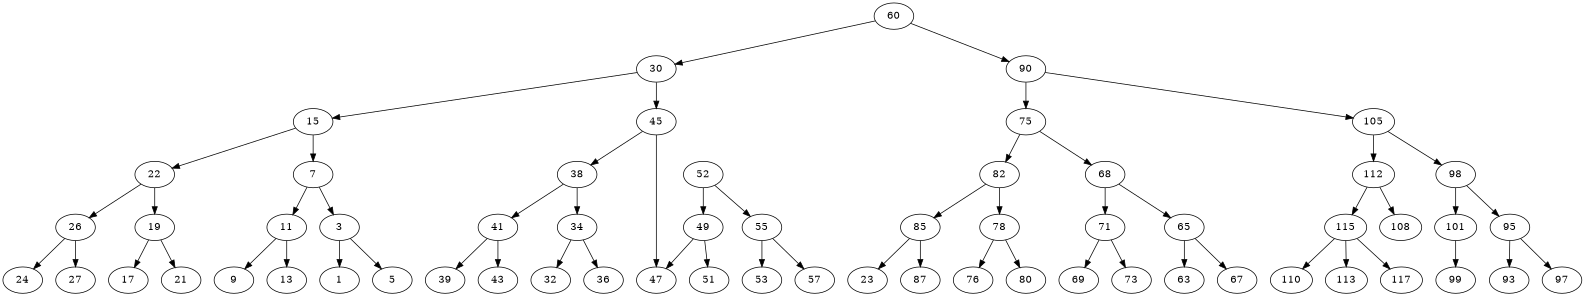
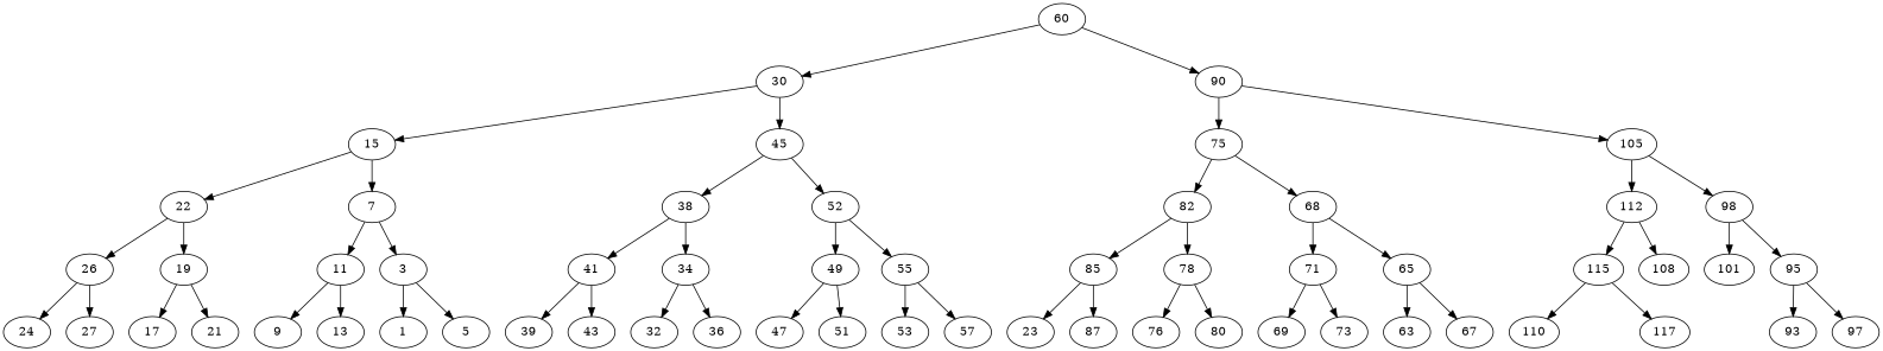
  digraph {
    60
    30
    90
    15
    45
    75
    105
    7
    22
    38
    52
    68
    82
    98
    112
    3
    11
    19
    26
    34
    41
    49
    55
    65
    71
    78
    85
    95
    101
    108
    115
    1
    5
    9
    13
    17
    21
    24
    n39 [label=27]
    32
    36
    39
    43
    47
    51
    53
    57
    63
    67
    69
    73
    76
    80
    n54 [label=23]
    87
    93
    97
-   99
    110
-   113
    117
    60 -> 30
    60 -> 90
    30 -> 15
    30 -> 45
    90 -> 75
    90 -> 105
    15 -> 7
    15 -> 22
    45 -> 38
-   45 -> 47
+   45 -> 52
    75 -> 68
    75 -> 82
    105 -> 98
    105 -> 112
    7 -> 3
    7 -> 11
    22 -> 19
    22 -> 26
    38 -> 34
    38 -> 41
    52 -> 49
    52 -> 55
    68 -> 65
    68 -> 71
    82 -> 78
    82 -> 85
    98 -> 95
    98 -> 101
    112 -> 108
    112 -> 115
    3 -> 1
    3 -> 5
    11 -> 9
    11 -> 13
    19 -> 17
    19 -> 21
    26 -> 24
    26 -> n39
    34 -> 32
    34 -> 36
    41 -> 39
    41 -> 43
    49 -> 47
    49 -> 51
    55 -> 53
    55 -> 57
    65 -> 63
    65 -> 67
    71 -> 69
    71 -> 73
    78 -> 76
    78 -> 80
    85 -> n54
    85 -> 87
    95 -> 93
    95 -> 97
-   101 -> 99
    115 -> 110
-   115 -> 113
    115 -> 117
  }
